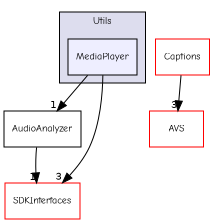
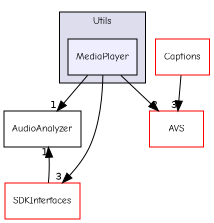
  digraph {
    compound=true
    fontname="Comic Neue"
    node [fillcolor=white fontname="Comic Neue" fontsize=10 shape=box style=filled color=red]
    edge [fontname="Comic Neue" headlabel=1 labeldistance=1.5 labelfontname=Helvetica labelfontsize=10]
    n1 [fillcolor="#eeeeff" label=MediaPlayer pencolor=black color=""]
    n2 [label=AudioAnalyzer fillcolor="" style="" color=""]
    n3 [label=AVS]
    n4 [label=SDKInterfaces]
    n5 [label=Captions]
    subgraph cluster_1 {
      bgcolor="#ddddee"
      fontsize=10
      label=Utils
      pencolor=black
      n1
    }
    n1 -> n2
+   n1 -> n3 [headlabel=2]
    n1 -> n4 [headlabel=3]
-   n2 -> n4
+   n4 -> n2
    n5 -> n3 [headlabel=3]
  }
